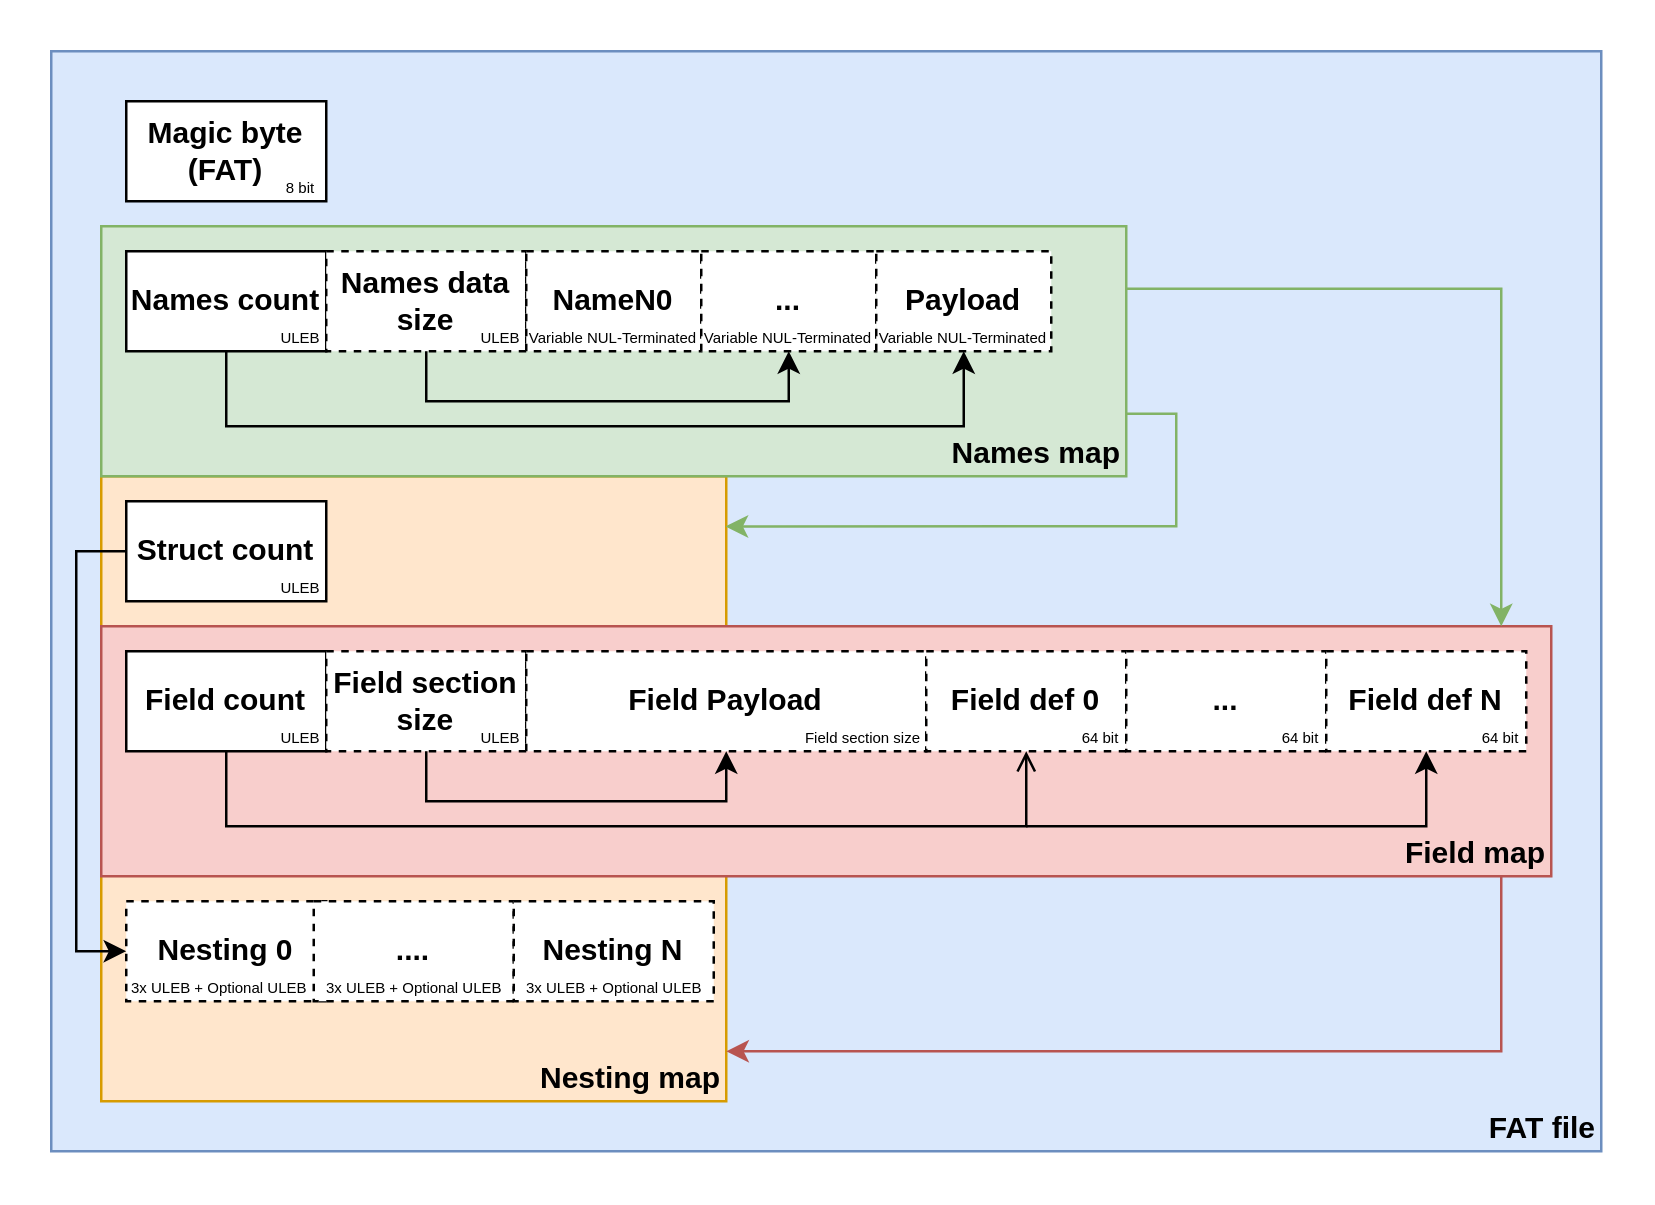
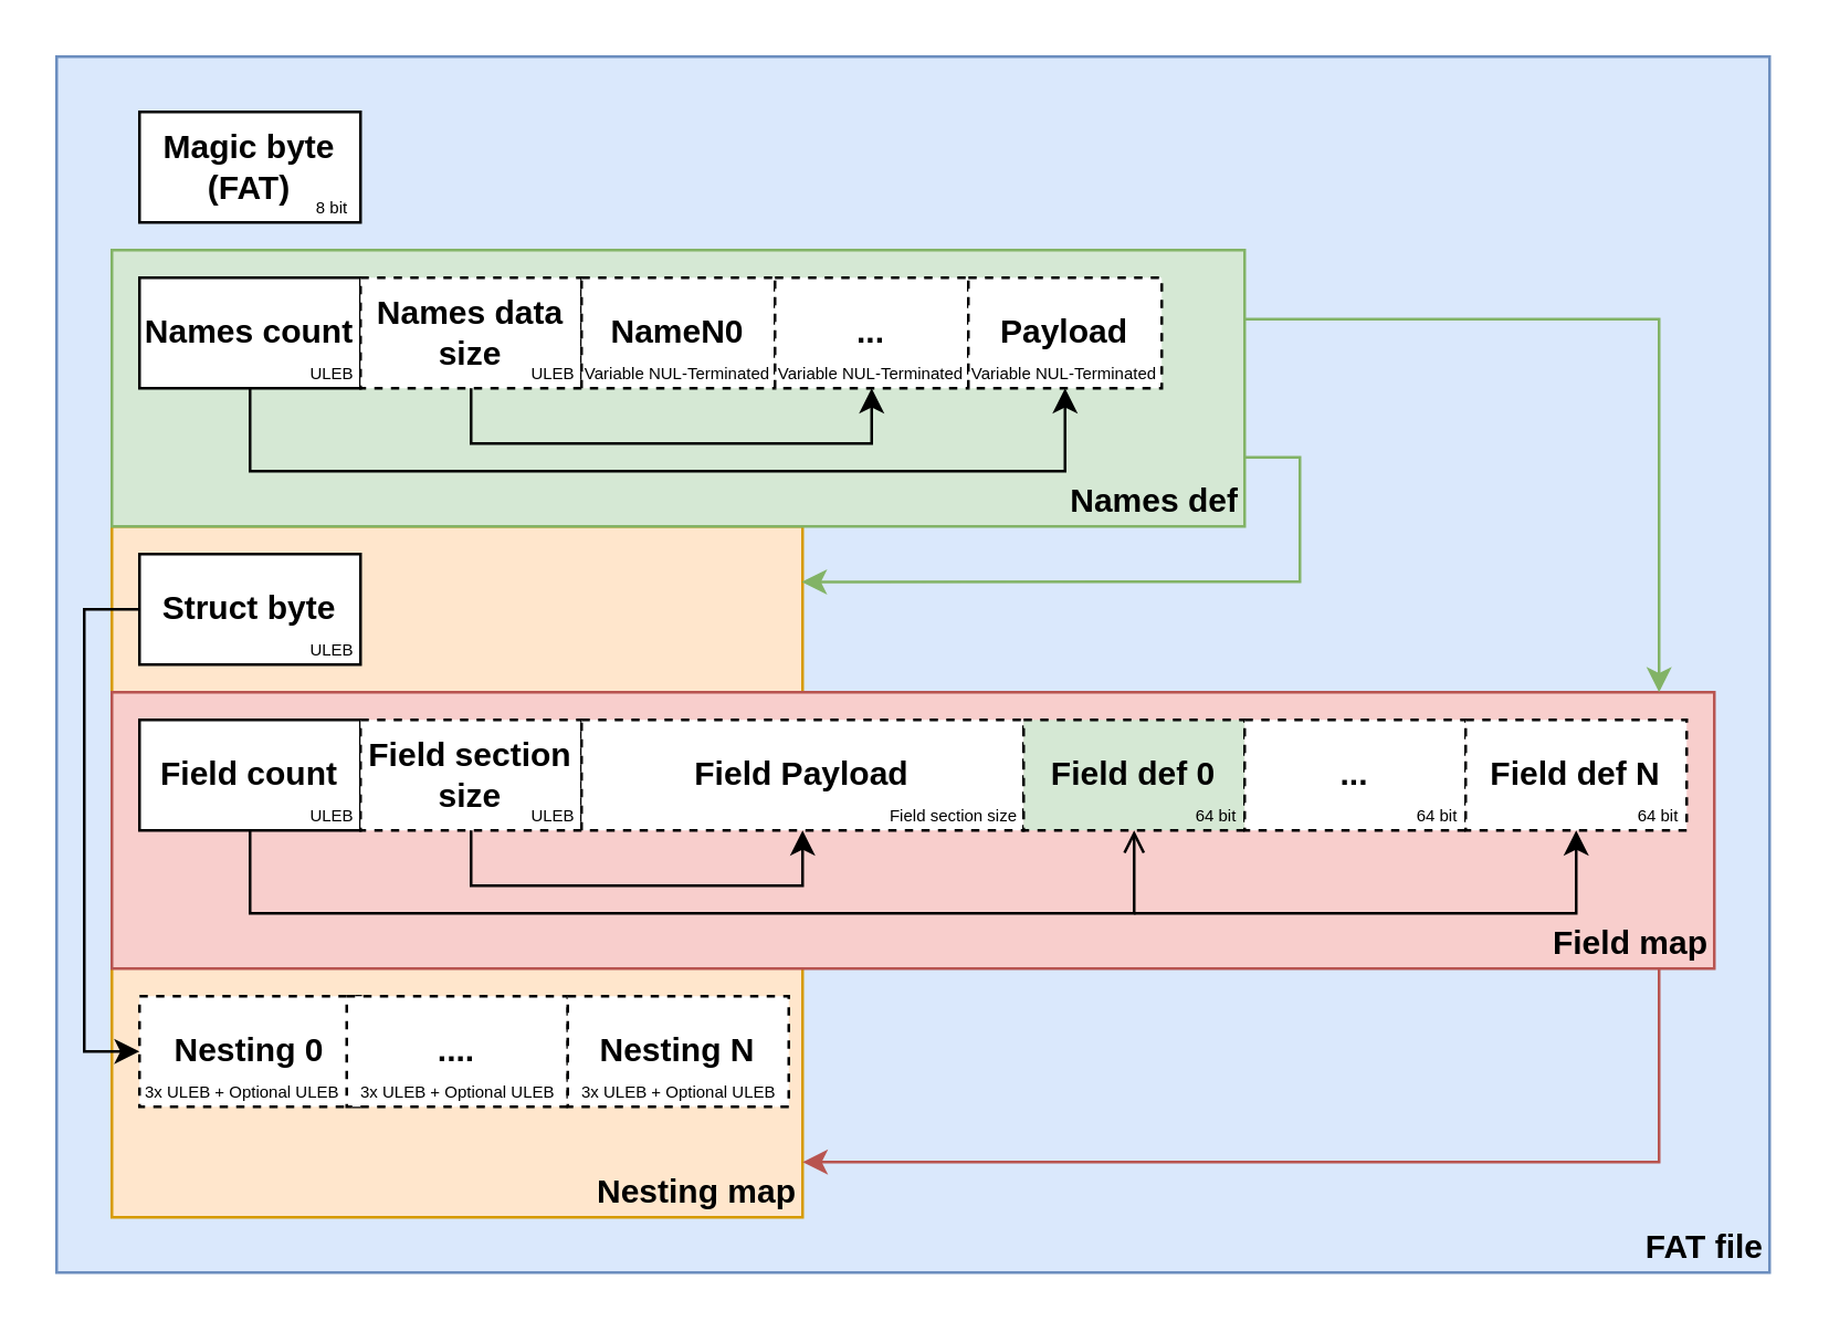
  <mxCell id="0" />
  <mxCell id="1" parent="0" />
  <mxCell id="2" value="FAT file" style="rounded=0;whiteSpace=wrap;html=1;fillColor=#dae8fc;strokeColor=#6c8ebf;fontStyle=1;align=right;verticalAlign=bottom;glass=0;fillOpacity=100;strokeOpacity=100;" parent="1" vertex="1"><mxGeometry x="20" y="20" width="620" height="440" as="geometry" /></mxCell>
  <mxCell id="3" value="Nesting map" style="rounded=0;whiteSpace=wrap;html=1;fillColor=#ffe6cc;strokeColor=#d79b00;fontStyle=1;align=right;verticalAlign=bottom;connectable=0;" parent="1" vertex="1"><mxGeometry x="40" y="190" width="250" height="250" as="geometry" /></mxCell>
  <mxCell id="4" value="Field map" style="rounded=0;whiteSpace=wrap;html=1;fillColor=#f8cecc;strokeColor=#b85450;fontStyle=1;align=right;verticalAlign=bottom;connectable=0;" parent="1" vertex="1"><mxGeometry x="40" y="250" width="580" height="100" as="geometry" /></mxCell>
- <mxCell id="5" value="&lt;b&gt;Names map&lt;/b&gt;" style="rounded=0;whiteSpace=wrap;html=1;fillColor=#d5e8d4;strokeColor=#82b366;align=right;verticalAlign=bottom;" parent="1" vertex="1"><mxGeometry x="40" y="90" width="410" height="100" as="geometry" /></mxCell>
+ <mxCell id="5" value="&lt;b&gt;Names def&lt;/b&gt;" style="rounded=0;whiteSpace=wrap;html=1;fillColor=#d5e8d4;strokeColor=#82b366;align=right;verticalAlign=bottom;" parent="1" vertex="1"><mxGeometry x="40" y="90" width="410" height="100" as="geometry" /></mxCell>
  <mxCell id="6" value="&lt;b&gt;Magic byte (FAT)&lt;/b&gt;" style="whiteSpace=wrap;html=1;align=center;" parent="1" vertex="1"><mxGeometry x="50" y="40" width="80" height="40" as="geometry" /></mxCell>
  <mxCell id="7" value="&lt;b&gt;Names count&lt;/b&gt;" style="whiteSpace=wrap;html=1;align=center;" parent="1" vertex="1"><mxGeometry x="50" y="100" width="80" height="40" as="geometry" /></mxCell>
  <mxCell id="8" value="&lt;b&gt;Names data size&lt;/b&gt;" style="whiteSpace=wrap;html=1;align=center;dashed=1;" parent="1" vertex="1"><mxGeometry x="130" y="100" width="80" height="40" as="geometry" /></mxCell>
  <mxCell id="9" value="&lt;b&gt;NameN0&lt;/b&gt;" style="whiteSpace=wrap;html=1;align=center;dashed=1;" parent="1" vertex="1"><mxGeometry x="210" y="100" width="70" height="40" as="geometry" /></mxCell>
- <mxCell id="10" value="&lt;b&gt;Struct count&lt;/b&gt;" style="whiteSpace=wrap;html=1;align=center;" parent="1" vertex="1"><mxGeometry x="50" y="200" width="80" height="40" as="geometry" /></mxCell>
+ <mxCell id="10" value="&lt;b&gt;Struct byte&lt;/b&gt;" style="whiteSpace=wrap;html=1;align=center;" parent="1" vertex="1"><mxGeometry x="50" y="200" width="80" height="40" as="geometry" /></mxCell>
  <mxCell id="11" value="&lt;b&gt;Field count&lt;/b&gt;" style="whiteSpace=wrap;html=1;align=center;" parent="1" vertex="1"><mxGeometry x="50" y="260" width="80" height="40" as="geometry" /></mxCell>
  <mxCell id="12" value="&lt;b&gt;Field section&lt;br&gt;size&lt;br&gt;&lt;/b&gt;" style="whiteSpace=wrap;html=1;align=center;dashed=1;" parent="1" vertex="1"><mxGeometry x="130" y="260" width="80" height="40" as="geometry" /></mxCell>
  <mxCell id="13" value="&lt;b&gt;Field Payload&lt;/b&gt;" style="whiteSpace=wrap;html=1;align=center;dashed=1;" parent="1" vertex="1"><mxGeometry x="210" y="260" width="160" height="40" as="geometry" /></mxCell>
- <mxCell id="14" value="&lt;b&gt;Field def 0&lt;br&gt;&lt;/b&gt;" style="whiteSpace=wrap;html=1;align=center;dashed=1;" parent="1" vertex="1"><mxGeometry x="370" y="260" width="80" height="40" as="geometry" /></mxCell>
+ <mxCell id="14" value="&lt;b&gt;Field def 0&lt;br&gt;&lt;/b&gt;" style="whiteSpace=wrap;html=1;align=center;dashed=1;fillColor=#d5e8d4;" parent="1" vertex="1"><mxGeometry x="370" y="260" width="80" height="40" as="geometry" /></mxCell>
  <mxCell id="15" value="&lt;b&gt;Nesting 0&lt;/b&gt;" style="whiteSpace=wrap;html=1;align=center;dashed=1;" parent="1" vertex="1"><mxGeometry x="50" y="360" width="80" height="40" as="geometry" /></mxCell>
  <mxCell id="16" value="" style="endArrow=classic;html=1;rounded=0;entryX=0;entryY=0.5;entryDx=0;entryDy=0;exitX=0;exitY=0.5;exitDx=0;exitDy=0;" parent="1" source="10" target="15" edge="1"><mxGeometry width="50" height="50" relative="1" as="geometry"><mxPoint x="30" y="280" as="sourcePoint" /><mxPoint x="30" y="440" as="targetPoint" /><Array as="points"><mxPoint x="30" y="220" /><mxPoint x="30" y="380" /></Array></mxGeometry></mxCell>
  <mxCell id="17" value="" style="endArrow=classic;html=1;rounded=0;exitX=0.5;exitY=1;exitDx=0;exitDy=0;entryX=0.5;entryY=1;entryDx=0;entryDy=0;" parent="1" source="12" target="13" edge="1"><mxGeometry width="50" height="50" relative="1" as="geometry"><mxPoint x="160" y="320" as="sourcePoint" /><mxPoint x="310" y="340" as="targetPoint" /><Array as="points"><mxPoint x="170" y="320" /><mxPoint x="290" y="320" /></Array></mxGeometry></mxCell>
  <mxCell id="18" value="" style="endArrow=open;html=1;rounded=0;entryX=0.5;entryY=1;entryDx=0;entryDy=0;exitX=0.5;exitY=1;exitDx=0;exitDy=0;" parent="1" source="11" target="14" edge="1"><mxGeometry width="50" height="50" relative="1" as="geometry"><mxPoint x="110" y="370" as="sourcePoint" /><mxPoint x="410" y="360" as="targetPoint" /><Array as="points"><mxPoint x="90" y="330" /><mxPoint x="410" y="330" /></Array></mxGeometry></mxCell>
  <mxCell id="19" value="" style="endArrow=classic;html=1;rounded=0;exitX=1;exitY=0.75;exitDx=0;exitDy=0;entryX=0.435;entryY=0.432;entryDx=0;entryDy=0;entryPerimeter=0;fillColor=#d5e8d4;strokeColor=#82b366;" parent="1" source="5" target="2" edge="1"><mxGeometry width="50" height="50" relative="1" as="geometry"><mxPoint x="490" y="150" as="sourcePoint" /><mxPoint x="540" y="100" as="targetPoint" /><Array as="points"><mxPoint x="470" y="165" /><mxPoint x="470" y="210" /></Array></mxGeometry></mxCell>
  <mxCell id="20" value="" style="endArrow=classic;html=1;rounded=0;exitX=1;exitY=0.25;exitDx=0;exitDy=0;fillColor=#d5e8d4;strokeColor=#82b366;" parent="1" source="5" edge="1"><mxGeometry width="50" height="50" relative="1" as="geometry"><mxPoint x="480" y="140" as="sourcePoint" /><mxPoint x="600" y="250" as="targetPoint" /><Array as="points"><mxPoint x="600" y="115" /></Array></mxGeometry></mxCell>
  <mxCell id="21" value="" style="endArrow=classic;html=1;rounded=0;fillColor=#f8cecc;strokeColor=#b85450;" parent="1" edge="1"><mxGeometry width="50" height="50" relative="1" as="geometry"><mxPoint x="600" y="350" as="sourcePoint" /><mxPoint x="290" y="420" as="targetPoint" /><Array as="points"><mxPoint x="600" y="420" /></Array></mxGeometry></mxCell>
  <mxCell id="22" value="&lt;b&gt;...&lt;/b&gt;" style="whiteSpace=wrap;html=1;align=center;dashed=1;" parent="1" vertex="1"><mxGeometry x="280" y="100" width="70" height="40" as="geometry" /></mxCell>
  <mxCell id="23" value="&lt;b&gt;Payload&lt;/b&gt;" style="whiteSpace=wrap;html=1;align=center;dashed=1;" parent="1" vertex="1"><mxGeometry x="350" y="100" width="70" height="40" as="geometry" /></mxCell>
  <mxCell id="24" value="&lt;b&gt;...&lt;br&gt;&lt;/b&gt;" style="whiteSpace=wrap;html=1;align=center;dashed=1;" parent="1" vertex="1"><mxGeometry x="450" y="260" width="80" height="40" as="geometry" /></mxCell>
  <mxCell id="25" value="&lt;b&gt;Field def N&lt;br&gt;&lt;/b&gt;" style="whiteSpace=wrap;html=1;align=center;dashed=1;" parent="1" vertex="1"><mxGeometry x="530" y="260" width="80" height="40" as="geometry" /></mxCell>
  <mxCell id="26" value="" style="endArrow=classic;html=1;rounded=0;entryX=0.5;entryY=1;entryDx=0;entryDy=0;" parent="1" target="25" edge="1"><mxGeometry width="50" height="50" relative="1" as="geometry"><mxPoint x="410" y="330" as="sourcePoint" /><mxPoint x="570" y="320" as="targetPoint" /><Array as="points"><mxPoint x="570" y="330" /></Array></mxGeometry></mxCell>
  <mxCell id="27" value="" style="endArrow=classic;html=1;rounded=0;exitX=0.5;exitY=1;exitDx=0;exitDy=0;entryX=0.5;entryY=1;entryDx=0;entryDy=0;" parent="1" source="8" target="40" edge="1"><mxGeometry width="50" height="50" relative="1" as="geometry"><mxPoint x="220" y="160" as="sourcePoint" /><mxPoint x="310" y="160" as="targetPoint" /><Array as="points"><mxPoint x="170" y="160" /><mxPoint x="315" y="160" /></Array></mxGeometry></mxCell>
  <mxCell id="28" value="" style="endArrow=classic;html=1;rounded=0;exitX=0.5;exitY=1;exitDx=0;exitDy=0;entryX=0.5;entryY=1;entryDx=0;entryDy=0;" parent="1" source="7" target="41" edge="1"><mxGeometry width="50" height="50" relative="1" as="geometry"><mxPoint x="270" y="140" as="sourcePoint" /><mxPoint x="320" y="90" as="targetPoint" /><Array as="points"><mxPoint x="90" y="170" /><mxPoint x="385" y="170" /></Array></mxGeometry></mxCell>
  <mxCell id="29" value="ULEB" style="text;html=1;strokeColor=none;fillColor=none;align=center;verticalAlign=middle;whiteSpace=wrap;rounded=0;spacing=1;fontSize=6;" parent="1" vertex="1"><mxGeometry x="110" y="130" width="20" height="10" as="geometry" /></mxCell>
  <mxCell id="30" value="ULEB" style="text;html=1;strokeColor=none;fillColor=none;align=center;verticalAlign=middle;whiteSpace=wrap;rounded=0;spacing=1;fontSize=6;" parent="1" vertex="1"><mxGeometry x="190" y="130" width="20" height="10" as="geometry" /></mxCell>
  <mxCell id="31" value="8 bit" style="text;html=1;strokeColor=none;fillColor=none;align=center;verticalAlign=middle;whiteSpace=wrap;rounded=0;spacing=1;fontSize=6;" parent="1" vertex="1"><mxGeometry x="110" y="70" width="20" height="10" as="geometry" /></mxCell>
  <mxCell id="32" value="ULEB" style="text;html=1;strokeColor=none;fillColor=none;align=center;verticalAlign=middle;whiteSpace=wrap;rounded=0;spacing=1;fontSize=6;" parent="1" vertex="1"><mxGeometry x="110" y="230" width="20" height="10" as="geometry" /></mxCell>
  <mxCell id="33" value="ULEB" style="text;html=1;strokeColor=none;fillColor=none;align=center;verticalAlign=middle;whiteSpace=wrap;rounded=0;spacing=1;fontSize=6;" parent="1" vertex="1"><mxGeometry x="110" y="290" width="20" height="10" as="geometry" /></mxCell>
  <mxCell id="34" value="ULEB" style="text;html=1;strokeColor=none;fillColor=none;align=center;verticalAlign=middle;whiteSpace=wrap;rounded=0;spacing=1;fontSize=6;" parent="1" vertex="1"><mxGeometry x="190" y="290" width="20" height="10" as="geometry" /></mxCell>
  <mxCell id="35" value="Field section size" style="text;html=1;strokeColor=none;fillColor=none;align=center;verticalAlign=middle;whiteSpace=wrap;rounded=0;spacing=1;fontSize=6;" parent="1" vertex="1"><mxGeometry x="320" y="290" width="50" height="10" as="geometry" /></mxCell>
  <mxCell id="36" value="64 bit" style="text;html=1;strokeColor=none;fillColor=none;align=center;verticalAlign=middle;whiteSpace=wrap;rounded=0;spacing=1;fontSize=6;" parent="1" vertex="1"><mxGeometry x="430" y="290" width="20" height="10" as="geometry" /></mxCell>
  <mxCell id="37" value="64 bit" style="text;html=1;strokeColor=none;fillColor=none;align=center;verticalAlign=middle;whiteSpace=wrap;rounded=0;spacing=1;fontSize=6;" parent="1" vertex="1"><mxGeometry x="510" y="290" width="20" height="10" as="geometry" /></mxCell>
  <mxCell id="38" value="64 bit" style="text;html=1;strokeColor=none;fillColor=none;align=center;verticalAlign=middle;whiteSpace=wrap;rounded=0;spacing=1;fontSize=6;" parent="1" vertex="1"><mxGeometry x="590" y="290" width="20" height="10" as="geometry" /></mxCell>
  <mxCell id="39" value="Variable NUL-Terminated" style="text;html=1;strokeColor=none;fillColor=none;align=center;verticalAlign=middle;whiteSpace=wrap;rounded=0;spacing=1;fontSize=6;" parent="1" vertex="1"><mxGeometry x="210" y="130" width="70" height="10" as="geometry" /></mxCell>
  <mxCell id="40" value="Variable NUL-Terminated" style="text;html=1;strokeColor=none;fillColor=none;align=center;verticalAlign=middle;whiteSpace=wrap;rounded=0;spacing=1;fontSize=6;" parent="1" vertex="1"><mxGeometry x="280" y="130" width="70" height="10" as="geometry" /></mxCell>
  <mxCell id="41" value="Variable NUL-Terminated" style="text;html=1;strokeColor=none;fillColor=none;align=center;verticalAlign=middle;whiteSpace=wrap;rounded=0;spacing=1;fontSize=6;" parent="1" vertex="1"><mxGeometry x="350" y="130" width="70" height="10" as="geometry" /></mxCell>
  <mxCell id="42" value="&lt;b&gt;....&lt;/b&gt;" style="whiteSpace=wrap;html=1;align=center;dashed=1;" parent="1" vertex="1"><mxGeometry x="125" y="360" width="80" height="40" as="geometry" /></mxCell>
  <mxCell id="43" value="&lt;b&gt;Nesting N&lt;/b&gt;" style="whiteSpace=wrap;html=1;align=center;dashed=1;" parent="1" vertex="1"><mxGeometry x="205" y="360" width="80" height="40" as="geometry" /></mxCell>
  <mxCell id="44" value="3x ULEB + Optional ULEB" style="text;html=1;strokeColor=none;fillColor=none;align=center;verticalAlign=middle;whiteSpace=wrap;rounded=0;spacing=1;fontSize=6;" parent="1" vertex="1"><mxGeometry x="50" y="390" width="75" height="10" as="geometry" /></mxCell>
  <mxCell id="45" value="3x ULEB + Optional ULEB" style="text;html=1;strokeColor=none;fillColor=none;align=center;verticalAlign=middle;whiteSpace=wrap;rounded=0;spacing=1;fontSize=6;" parent="1" vertex="1"><mxGeometry x="127.5" y="390" width="75" height="10" as="geometry" /></mxCell>
  <mxCell id="46" value="3x ULEB + Optional ULEB" style="text;html=1;strokeColor=none;fillColor=none;align=center;verticalAlign=middle;whiteSpace=wrap;rounded=0;spacing=1;fontSize=6;" parent="1" vertex="1"><mxGeometry x="207.5" y="390" width="75" height="10" as="geometry" /></mxCell>
